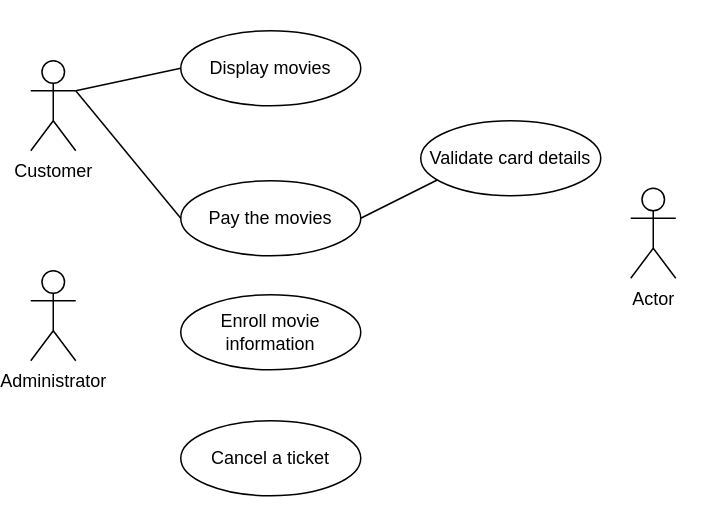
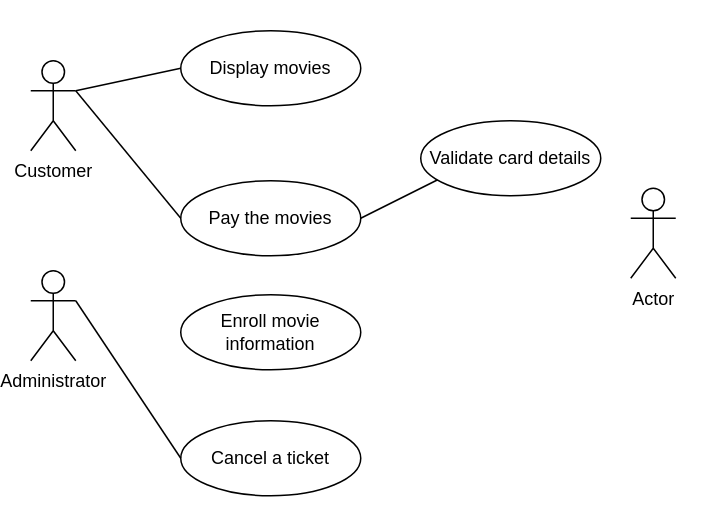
  <mxCell id="0" />
  <mxCell id="1" parent="0" />
  <mxCell id="2" value="Customer" style="shape=umlActor;verticalLabelPosition=bottom;labelBackgroundColor=#ffffff;verticalAlign=top;html=1;outlineConnect=0;" vertex="1" parent="1"><mxGeometry x="20" y="40" width="30" height="60" as="geometry" /></mxCell>
  <mxCell id="3" value="Administrator" style="shape=umlActor;verticalLabelPosition=bottom;labelBackgroundColor=#ffffff;verticalAlign=top;html=1;outlineConnect=0;" vertex="1" parent="1"><mxGeometry x="20" y="180" width="30" height="60" as="geometry" /></mxCell>
  <mxCell id="4" value="Actor" style="shape=umlActor;verticalLabelPosition=bottom;labelBackgroundColor=#ffffff;verticalAlign=top;html=1;outlineConnect=0;" vertex="1" parent="1"><mxGeometry x="420" y="125" width="30" height="60" as="geometry" /></mxCell>
  <mxCell id="5" value="Display movies" style="ellipse;whiteSpace=wrap;html=1;" vertex="1" parent="1"><mxGeometry x="120" y="20" width="120" height="50" as="geometry" /></mxCell>
  <mxCell id="6" value="Pay the movies" style="ellipse;whiteSpace=wrap;html=1;" vertex="1" parent="1"><mxGeometry x="120" y="120" width="120" height="50" as="geometry" /></mxCell>
  <mxCell id="7" value="Enroll movie information" style="ellipse;whiteSpace=wrap;html=1;" vertex="1" parent="1"><mxGeometry x="120" y="196" width="120" height="50" as="geometry" /></mxCell>
  <mxCell id="8" value="" style="endArrow=classic;html=1;exitX=1;exitY=0.5;exitDx=0;exitDy=0;" edge="1" parent="1" source="6"><mxGeometry width="50" height="50" relative="1" as="geometry"><mxPoint x="260" y="160" as="sourcePoint" /><mxPoint x="310" y="110" as="targetPoint" /></mxGeometry></mxCell>
  <mxCell id="9" value="Validate card details" style="ellipse;whiteSpace=wrap;html=1;" vertex="1" parent="1"><mxGeometry x="280" y="80" width="120" height="50" as="geometry" /></mxCell>
  <mxCell id="10" value="" style="endArrow=none;html=1;entryX=0;entryY=0.5;entryDx=0;entryDy=0;" edge="1" parent="1" target="6"><mxGeometry width="50" height="50" relative="1" as="geometry"><mxPoint x="50" y="60" as="sourcePoint" /><mxPoint x="120" y="140" as="targetPoint" /></mxGeometry></mxCell>
  <mxCell id="11" value="" style="endArrow=none;html=1;entryX=0;entryY=0.5;entryDx=0;entryDy=0;exitX=1;exitY=0.333;exitDx=0;exitDy=0;exitPerimeter=0;" edge="1" parent="1" source="2" target="5"><mxGeometry width="50" height="50" relative="1" as="geometry"><mxPoint x="10" y="210" as="sourcePoint" /><mxPoint x="60" y="160" as="targetPoint" /></mxGeometry></mxCell>
  <mxCell id="12" value="Cancel a ticket" style="ellipse;whiteSpace=wrap;html=1;" vertex="1" parent="1"><mxGeometry x="120" y="280" width="120" height="50" as="geometry" /></mxCell>
+ <mxCell id="13" value="" style="endArrow=none;html=1;exitX=1;exitY=0.333;exitDx=0;exitDy=0;exitPerimeter=0;entryX=0;entryY=0.5;entryDx=0;entryDy=0;" edge="1" parent="1" source="3" target="12"><mxGeometry width="50" height="50" relative="1" as="geometry"><mxPoint x="60" y="210" as="sourcePoint" /><mxPoint x="130" y="231" as="targetPoint" /></mxGeometry></mxCell>
